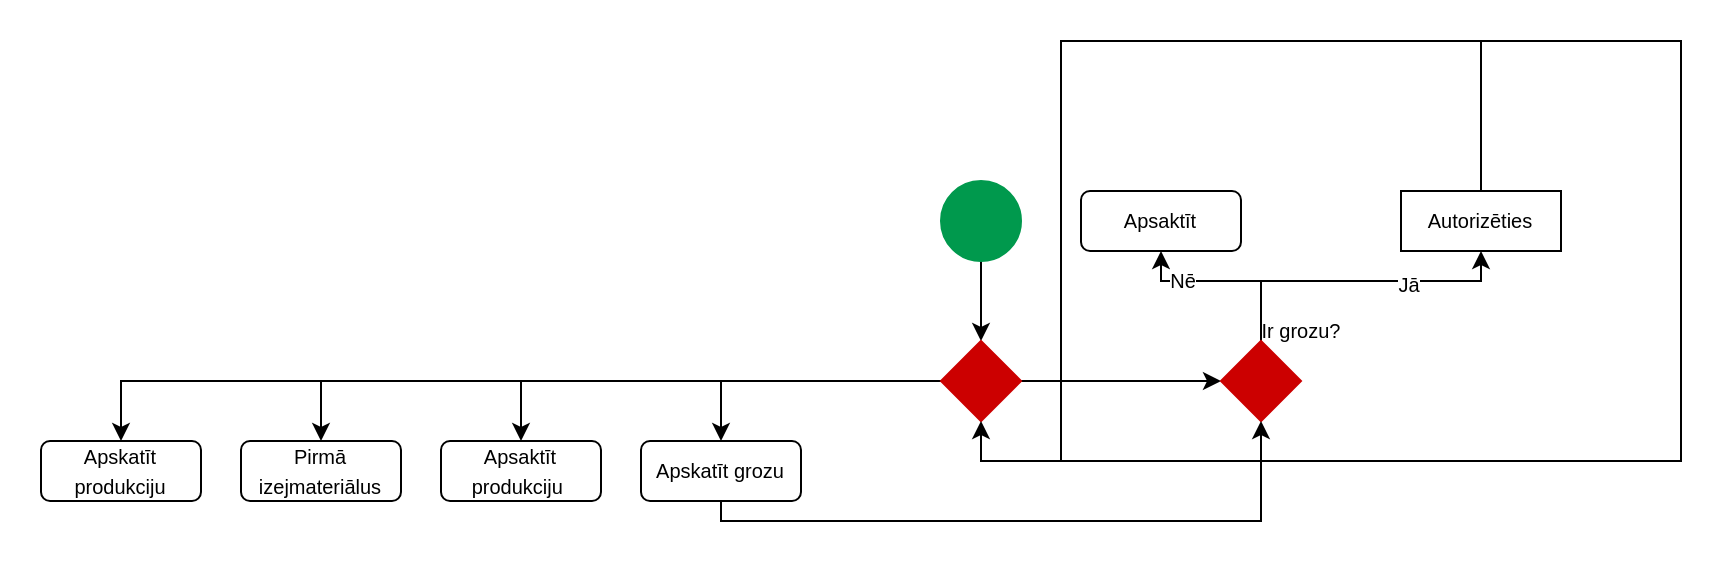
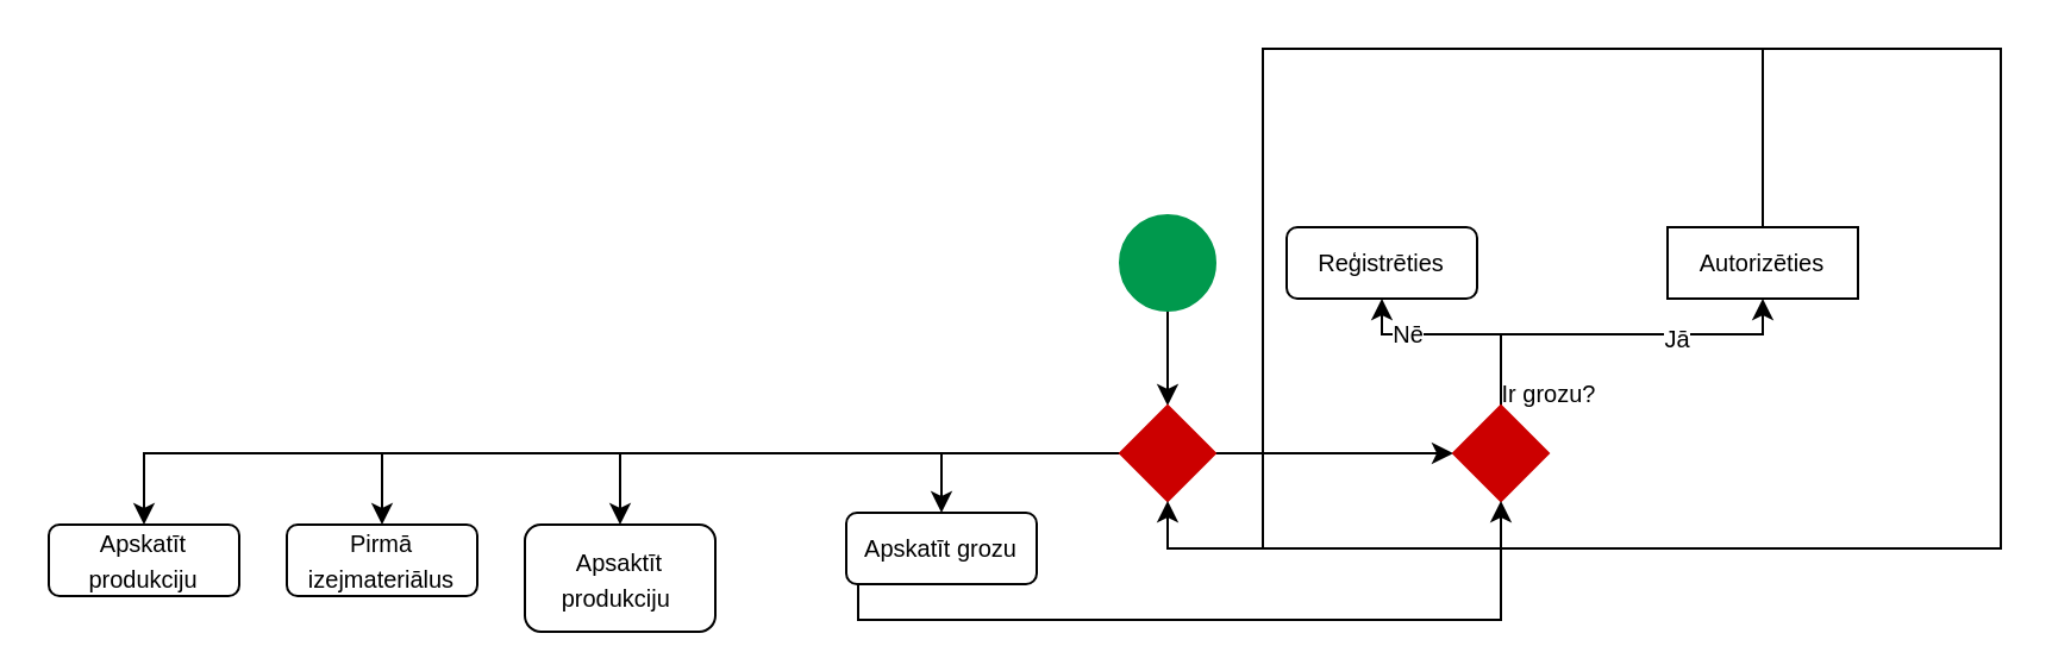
  <mxCell id="0" />
  <mxCell id="1" parent="0" />
  <mxCell id="2" value="" style="edgeStyle=orthogonalEdgeStyle;rounded=0;orthogonalLoop=1;jettySize=auto;html=1;" edge="1" parent="1" source="3" target="9"><mxGeometry relative="1" as="geometry" /></mxCell>
  <mxCell id="3" value="" style="ellipse;whiteSpace=wrap;html=1;aspect=fixed;strokeColor=#00994D;fillColor=#00994D;" parent="1" vertex="1"><mxGeometry x="470" y="90" width="40" height="40" as="geometry" /></mxCell>
  <mxCell id="4" style="edgeStyle=orthogonalEdgeStyle;rounded=0;orthogonalLoop=1;jettySize=auto;html=1;" edge="1" parent="1" source="9" target="14"><mxGeometry relative="1" as="geometry" /></mxCell>
  <mxCell id="5" style="edgeStyle=orthogonalEdgeStyle;rounded=0;orthogonalLoop=1;jettySize=auto;html=1;entryX=0.5;entryY=0;entryDx=0;entryDy=0;" edge="1" parent="1" source="9" target="24"><mxGeometry relative="1" as="geometry" /></mxCell>
  <mxCell id="6" style="edgeStyle=orthogonalEdgeStyle;rounded=0;orthogonalLoop=1;jettySize=auto;html=1;entryX=0.5;entryY=0;entryDx=0;entryDy=0;" edge="1" parent="1" source="9" target="22"><mxGeometry relative="1" as="geometry" /></mxCell>
  <mxCell id="7" style="edgeStyle=orthogonalEdgeStyle;rounded=0;orthogonalLoop=1;jettySize=auto;html=1;entryX=0.5;entryY=0;entryDx=0;entryDy=0;" edge="1" parent="1" source="9" target="21"><mxGeometry relative="1" as="geometry" /></mxCell>
  <mxCell id="8" style="edgeStyle=orthogonalEdgeStyle;rounded=0;orthogonalLoop=1;jettySize=auto;html=1;entryX=0.5;entryY=0;entryDx=0;entryDy=0;" edge="1" parent="1" source="9" target="20"><mxGeometry relative="1" as="geometry" /></mxCell>
  <mxCell id="9" value="" style="rhombus;whiteSpace=wrap;html=1;strokeColor=#CC0000;fillColor=#CC0000;" parent="1" vertex="1"><mxGeometry x="470" y="170" width="40" height="40" as="geometry" /></mxCell>
  <mxCell id="10" style="edgeStyle=orthogonalEdgeStyle;rounded=0;orthogonalLoop=1;jettySize=auto;html=1;entryX=0.5;entryY=1;entryDx=0;entryDy=0;" edge="1" parent="1" source="14" target="16"><mxGeometry relative="1" as="geometry"><Array as="points"><mxPoint x="630" y="140" /><mxPoint x="580" y="140" /></Array></mxGeometry></mxCell>
  <mxCell id="11" value="&lt;font style=&quot;font-size: 10px;&quot;&gt;Nē&lt;/font&gt;" style="edgeLabel;html=1;align=center;verticalAlign=middle;resizable=0;points=[];" vertex="1" connectable="0" parent="10"><mxGeometry x="0.471" y="-1" relative="1" as="geometry"><mxPoint as="offset" /></mxGeometry></mxCell>
  <mxCell id="12" style="edgeStyle=orthogonalEdgeStyle;rounded=0;orthogonalLoop=1;jettySize=auto;html=1;entryX=0.5;entryY=1;entryDx=0;entryDy=0;" edge="1" parent="1" source="14" target="18"><mxGeometry relative="1" as="geometry"><Array as="points"><mxPoint x="630" y="140" /><mxPoint x="740" y="140" /></Array></mxGeometry></mxCell>
  <mxCell id="13" value="&lt;font style=&quot;font-size: 10px;&quot;&gt;Jā&lt;/font&gt;" style="edgeLabel;html=1;align=center;verticalAlign=middle;resizable=0;points=[];" vertex="1" connectable="0" parent="12"><mxGeometry x="0.335" y="-1" relative="1" as="geometry"><mxPoint as="offset" /></mxGeometry></mxCell>
  <mxCell id="14" value="" style="rhombus;whiteSpace=wrap;html=1;strokeColor=#CC0000;fillColor=#CC0000;" vertex="1" parent="1"><mxGeometry x="610" y="170" width="40" height="40" as="geometry" /></mxCell>
  <mxCell id="15" style="edgeStyle=orthogonalEdgeStyle;rounded=0;orthogonalLoop=1;jettySize=auto;html=1;entryX=0.5;entryY=1;entryDx=0;entryDy=0;" edge="1" parent="1" target="9"><mxGeometry relative="1" as="geometry"><mxPoint x="530" y="230" as="sourcePoint" /><Array as="points"><mxPoint x="580" y="230" /><mxPoint x="840" y="230" /><mxPoint x="840" y="20" /><mxPoint x="530" y="20" /><mxPoint x="530" y="230" /><mxPoint x="490" y="230" /></Array></mxGeometry></mxCell>
- <mxCell id="16" value="&lt;font style=&quot;font-size: 10px;&quot;&gt;Apsaktīt&lt;/font&gt;" style="rounded=1;whiteSpace=wrap;html=1;" vertex="1" parent="1"><mxGeometry x="540" y="95" width="80" height="30" as="geometry" /></mxCell>
+ <mxCell id="16" value="&lt;font style=&quot;font-size: 10px;&quot;&gt;Reģistrēties&lt;/font&gt;" style="rounded=1;whiteSpace=wrap;html=1;" vertex="1" parent="1"><mxGeometry x="540" y="95" width="80" height="30" as="geometry" /></mxCell>
  <mxCell id="17" style="edgeStyle=orthogonalEdgeStyle;rounded=0;orthogonalLoop=1;jettySize=auto;html=1;endArrow=none;startFill=0;" edge="1" parent="1" source="18"><mxGeometry relative="1" as="geometry"><mxPoint x="700" y="20" as="targetPoint" /><Array as="points"><mxPoint x="740" y="20" /></Array></mxGeometry></mxCell>
  <mxCell id="18" value="&lt;font style=&quot;font-size: 10px;&quot;&gt;Autorizēties&lt;/font&gt;" style="whiteSpace=wrap;html=1;rounded=0;" vertex="1" parent="1"><mxGeometry x="700" y="95" width="80" height="30" as="geometry" /></mxCell>
  <mxCell id="19" value="&lt;font style=&quot;font-size: 10px;&quot;&gt;Ir grozu?&lt;/font&gt;" style="text;html=1;align=center;verticalAlign=middle;resizable=0;points=[];autosize=1;strokeColor=none;fillColor=none;" vertex="1" parent="1"><mxGeometry x="620" y="150" width="60" height="30" as="geometry" /></mxCell>
  <mxCell id="20" value="&lt;font style=&quot;font-size: 10px;&quot;&gt;Apskatīt produkciju&lt;/font&gt;" style="rounded=1;whiteSpace=wrap;html=1;" vertex="1" parent="1"><mxGeometry x="20" y="220" width="80" height="30" as="geometry" /></mxCell>
  <mxCell id="21" value="&lt;font style=&quot;font-size: 10px;&quot;&gt;Pirmā izejmateriālus&lt;/font&gt;" style="rounded=1;whiteSpace=wrap;html=1;" vertex="1" parent="1"><mxGeometry x="120" y="220" width="80" height="30" as="geometry" /></mxCell>
- <mxCell id="22" value="&lt;font style=&quot;font-size: 10px;&quot;&gt;Apsaktīt produkciju&amp;nbsp;&lt;/font&gt;" style="rounded=1;whiteSpace=wrap;html=1;" vertex="1" parent="1"><mxGeometry x="220" y="220" width="80" height="30" as="geometry" /></mxCell>
+ <mxCell id="22" value="&lt;font style=&quot;font-size: 10px;&quot;&gt;Apsaktīt produkciju&amp;nbsp;&lt;/font&gt;" style="rounded=1;whiteSpace=wrap;html=1;" vertex="1" parent="1"><mxGeometry x="220" y="220" width="80" height="45" as="geometry" /></mxCell>
  <mxCell id="23" style="edgeStyle=orthogonalEdgeStyle;rounded=0;orthogonalLoop=1;jettySize=auto;html=1;" edge="1" parent="1" source="24"><mxGeometry relative="1" as="geometry"><mxPoint x="630" y="210" as="targetPoint" /><Array as="points"><mxPoint x="360" y="260" /><mxPoint x="630" y="260" /></Array></mxGeometry></mxCell>
- <mxCell id="24" value="&lt;font style=&quot;font-size: 10px;&quot;&gt;Apskatīt grozu&lt;/font&gt;" style="rounded=1;whiteSpace=wrap;html=1;" vertex="1" parent="1"><mxGeometry x="320" y="220" width="80" height="30" as="geometry" /></mxCell>
+ <mxCell id="24" value="&lt;font style=&quot;font-size: 10px;&quot;&gt;Apskatīt grozu&lt;/font&gt;" style="rounded=1;whiteSpace=wrap;html=1;" vertex="1" parent="1"><mxGeometry x="355" y="215" width="80" height="30" as="geometry" /></mxCell>
